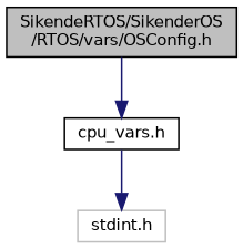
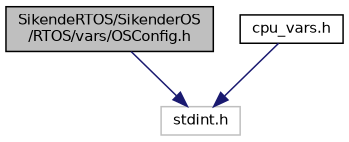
  digraph {
    node [color=black fillcolor=white fontname=Helvetica fontsize=10 shape=record style=filled]
    edge [color=midnightblue fontname=Helvetica fontsize=10 labelfontname=Helvetica labelfontsize=10 style=solid]
    n1 [fillcolor=grey75 fontcolor=black height=0.2 label="SikendeRTOS/SikenderOS\l/RTOS/vars/OSConfig.h" width=0.4]
    n2 [height=0.2 label="cpu_vars.h" width=0.4]
    n3 [color=grey75 height=0.2 label="stdint.h" width=0.4]
-   n1 -> n2
+   n1 -> n3
    n2 -> n3
  }
